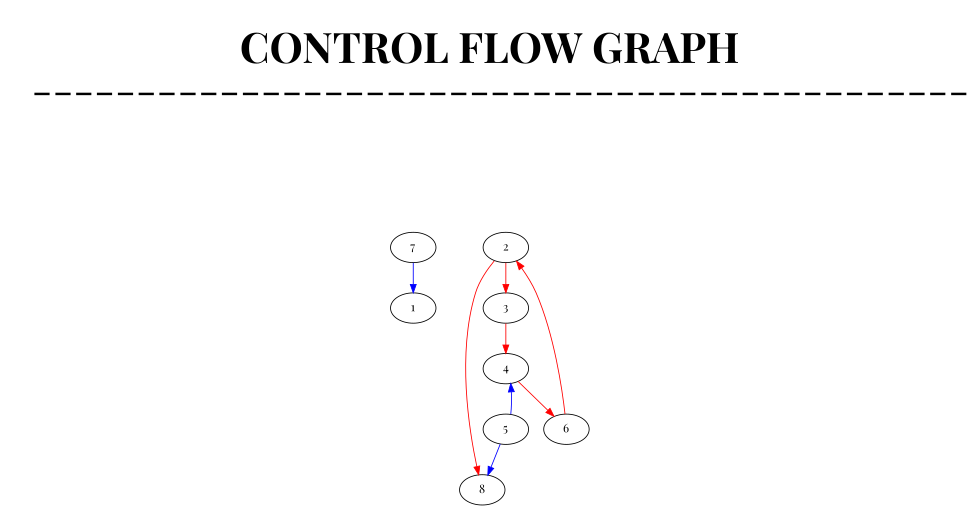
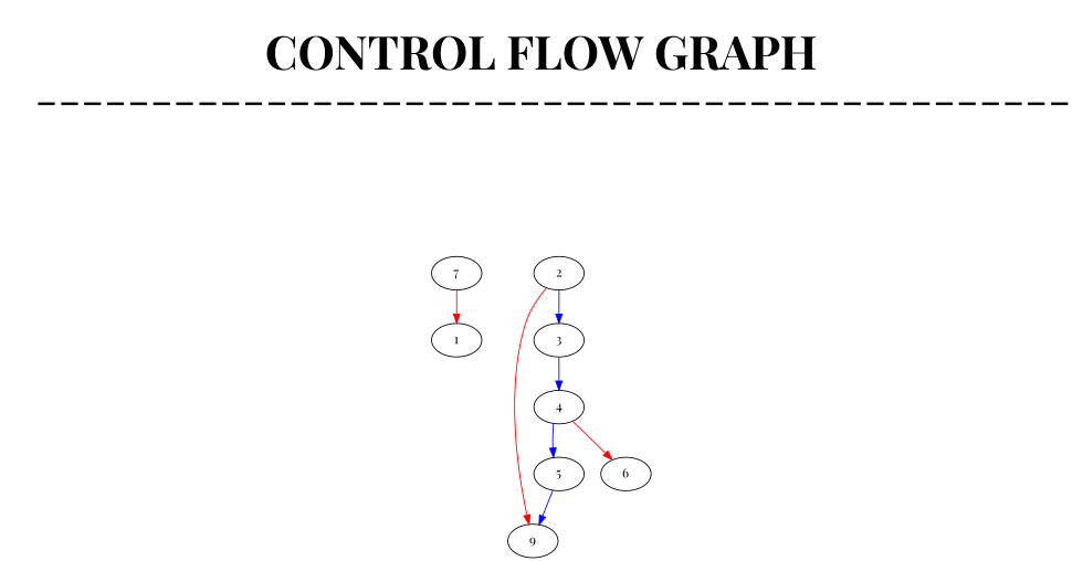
  digraph {
    fontname="Playfair Display"
    label=<<br/><br/><font point-size='50'><b>CONTROL FLOW GRAPH</b><br/>  ---------------------------------------------</font><br/>>
    labelloc=t
    node [fontname="Playfair Display"]
    edge [color=red fontname="Playfair Display"]
    n1 [label=7]
    1
    2
    3
-   8
+   8 [label=9]
    4
    5
    6
-   n1 -> 1 [color=blue]
-   2 -> 3
+   n1 -> 1
+   2 -> 3 [color=blue]
    2 -> 8
-   3 -> 4
-   5 -> 4 [color=blue]
+   3 -> 4 [color=blue]
+   4 -> 5 [color=blue]
    4 -> 6
    5 -> 8 [color=blue]
-   6 -> 2
  }
